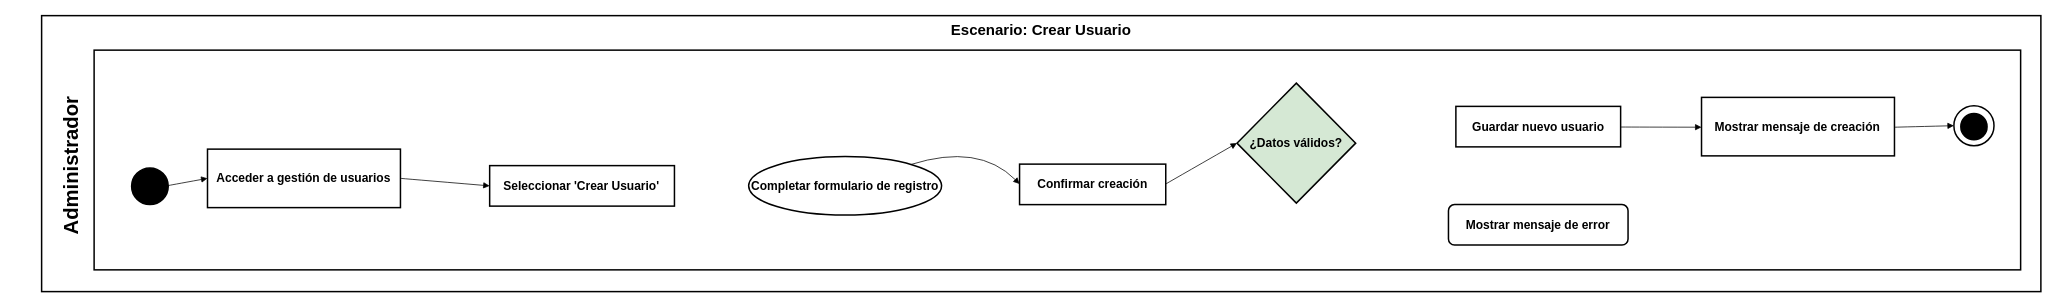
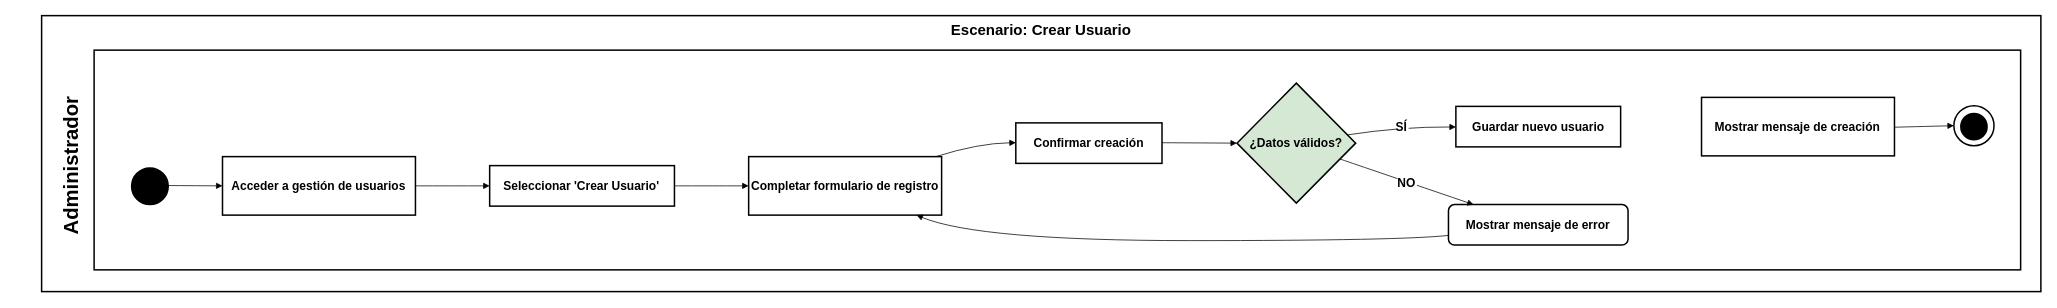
  <mxCell id="0" />
  <mxCell id="1" parent="0" />
  <mxCell id="2" value="Escenario: Crear Usuario" style="whiteSpace=wrap;strokeWidth=2;verticalAlign=top;fontSize=20;fontStyle=1" vertex="1" parent="1"><mxGeometry x="55" y="20" width="2666" height="368" as="geometry" /></mxCell>
  <mxCell id="3" value="" style="whiteSpace=wrap;strokeWidth=2;verticalAlign=top;fontSize=20;fontStyle=1;" vertex="1" parent="2"><mxGeometry x="70" y="46" width="2569" height="293" as="geometry" /></mxCell>
  <mxCell id="4" value="" style="ellipse;aspect=fixed;strokeWidth=2;whiteSpace=wrap;strokeColor=default;fillColor=#000000;" vertex="1" parent="3"><mxGeometry x="50" y="157.16" width="48.84" height="48.84" as="geometry" /></mxCell>
- <mxCell id="5" value="Acceder a gestión de usuarios" style="whiteSpace=wrap;strokeWidth=2;fontSize=16;fontStyle=1" vertex="1" parent="3"><mxGeometry x="151.201" y="132" width="257.296" height="78" as="geometry" /></mxCell>
+ <mxCell id="5" value="Acceder a gestión de usuarios" style="whiteSpace=wrap;strokeWidth=2;fontSize=16;fontStyle=1" vertex="1" parent="3"><mxGeometry x="171.201" y="142" width="257.296" height="78" as="geometry" /></mxCell>
  <mxCell id="6" value="Seleccionar 'Crear Usuario'" style="whiteSpace=wrap;strokeWidth=2;fontSize=16;fontStyle=1" vertex="1" parent="3"><mxGeometry x="527.456" y="154" width="246.41" height="54" as="geometry" /></mxCell>
- <mxCell id="7" value="Completar formulario de registro" style="ellipse;whiteSpace=wrap;strokeWidth=2;fontSize=16;fontStyle=1;" vertex="1" parent="3"><mxGeometry x="872.827" y="142" width="257.296" height="78" as="geometry" /></mxCell>
- <mxCell id="8" value="Confirmar creación" style="whiteSpace=wrap;strokeWidth=2;fontSize=16;fontStyle=1" vertex="1" parent="3"><mxGeometry x="1234.082" y="152" width="194.951" height="54" as="geometry" /></mxCell>
+ <mxCell id="7" value="Completar formulario de registro" style="whiteSpace=wrap;strokeWidth=2;fontSize=16;fontStyle=1" vertex="1" parent="3"><mxGeometry x="872.827" y="142" width="257.296" height="78" as="geometry" /></mxCell>
+ <mxCell id="8" value="Confirmar creación" style="whiteSpace=wrap;strokeWidth=2;fontSize=16;fontStyle=1" vertex="1" parent="3"><mxGeometry x="1229.082" y="97" width="194.951" height="54" as="geometry" /></mxCell>
  <mxCell id="9" value="¿Datos válidos?" style="rhombus;strokeWidth=2;whiteSpace=wrap;fontSize=16;fontStyle=1;fillColor=#d5e8d4;" vertex="1" parent="3"><mxGeometry x="1523.983" y="44" width="158.336" height="160" as="geometry" /></mxCell>
  <mxCell id="10" value="Guardar nuevo usuario" style="whiteSpace=wrap;strokeWidth=2;fontSize=16;fontStyle=1" vertex="1" parent="3"><mxGeometry x="1815.915" y="75" width="219.691" height="54" as="geometry" /></mxCell>
  <mxCell id="11" value="Mostrar mensaje de creación" style="whiteSpace=wrap;strokeWidth=2;fontSize=16;fontStyle=1" vertex="1" parent="3"><mxGeometry x="2143.472" y="63" width="257.296" height="78" as="geometry" /></mxCell>
  <mxCell id="12" value="" style="ellipse;aspect=fixed;strokeWidth=2;whiteSpace=wrap;fontSize=60;" vertex="1" parent="3"><mxGeometry x="2480" y="74" width="53.5" height="53.5" as="geometry" /></mxCell>
  <mxCell id="13" value="Mostrar mensaje de error" style="whiteSpace=wrap;strokeWidth=2;fontSize=16;fontStyle=1;rounded=1;" vertex="1" parent="3"><mxGeometry x="1806.019" y="206" width="239.483" height="54" as="geometry" /></mxCell>
  <mxCell id="14" value="" style="curved=1;startArrow=none;endArrow=block;exitX=1;exitY=0.47;entryX=0;entryY=0.5;rounded=0;" edge="1" parent="3" source="4" target="5"><mxGeometry relative="1" as="geometry"><Array as="points" /></mxGeometry></mxCell>
  <mxCell id="15" value="" style="curved=1;startArrow=none;endArrow=block;exitX=1;exitY=0.5;entryX=0;entryY=0.5;rounded=0;" edge="1" parent="3" source="5" target="6"><mxGeometry relative="1" as="geometry"><Array as="points" /></mxGeometry></mxCell>
+ <mxCell id="16" value="" style="curved=1;startArrow=none;endArrow=block;exitX=1;exitY=0.5;entryX=0;entryY=0.5;rounded=0;" edge="1" parent="3" source="6" target="7"><mxGeometry relative="1" as="geometry"><Array as="points" /></mxGeometry></mxCell>
  <mxCell id="17" value="" style="curved=1;startArrow=none;endArrow=block;exitX=0.97;exitY=0;entryX=0;entryY=0.49;rounded=0;" edge="1" parent="3" source="7" target="8"><mxGeometry relative="1" as="geometry"><Array as="points"><mxPoint x="1179.602" y="124" /></Array></mxGeometry></mxCell>
  <mxCell id="18" value="" style="curved=1;startArrow=none;endArrow=block;exitX=1;exitY=0.49;entryX=0;entryY=0.5;rounded=0;" edge="1" parent="3" source="8" target="9"><mxGeometry relative="1" as="geometry"><Array as="points" /></mxGeometry></mxCell>
- <mxCell id="20" value="" style="curved=1;startArrow=none;endArrow=block;exitX=1;exitY=0.51;entryX=0;entryY=0.51;rounded=0;" edge="1" parent="3" source="10" target="11"><mxGeometry relative="1" as="geometry"><Array as="points" /></mxGeometry></mxCell>
+ <mxCell id="19" value="SÍ" style="curved=1;startArrow=none;endArrow=block;exitX=1;exitY=0.42;entryX=0;entryY=0.51;rounded=0;fontSize=16;fontStyle=1" edge="1" parent="3" source="9" target="10"><mxGeometry relative="1" as="geometry"><Array as="points"><mxPoint x="1743.674" y="102" /></Array></mxGeometry></mxCell>
  <mxCell id="21" value="" style="curved=1;startArrow=none;endArrow=block;exitX=1;exitY=0.51;entryX=0.02;entryY=0.5;rounded=0;" edge="1" parent="3" source="11" target="12"><mxGeometry relative="1" as="geometry"><Array as="points" /></mxGeometry></mxCell>
+ <mxCell id="22" value="NO" style="curved=1;startArrow=none;endArrow=block;exitX=1;exitY=0.68;entryX=0.14;entryY=0;rounded=0;fontSize=16;fontStyle=1" edge="1" parent="3" source="9" target="13"><mxGeometry relative="1" as="geometry"><Array as="points" /></mxGeometry></mxCell>
+ <mxCell id="23" value="" style="curved=1;startArrow=none;endArrow=block;exitX=0;exitY=0.76;entryX=0.87;entryY=1;rounded=0;" edge="1" parent="3" source="13" target="7"><mxGeometry relative="1" as="geometry"><Array as="points"><mxPoint x="1743.674" y="254" /><mxPoint x="1179.602" y="254" /></Array></mxGeometry></mxCell>
  <mxCell id="24" value="" style="ellipse;aspect=fixed;strokeWidth=2;whiteSpace=wrap;fontSize=60;fillColor=#000000;" vertex="1" parent="3"><mxGeometry x="2489.25" y="84.5" width="35" height="35" as="geometry" /></mxCell>
  <mxCell id="25" value="&lt;font style=&quot;font-size: 27px;&quot;&gt;&lt;b style=&quot;&quot;&gt;Administrador&lt;/b&gt;&lt;/font&gt;" style="text;html=1;align=center;verticalAlign=middle;whiteSpace=wrap;rounded=0;rotation=-90;" vertex="1" parent="2"><mxGeometry x="-35" y="170" width="150" height="60" as="geometry" /></mxCell>
